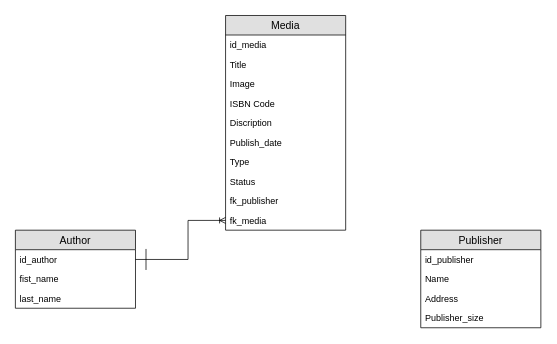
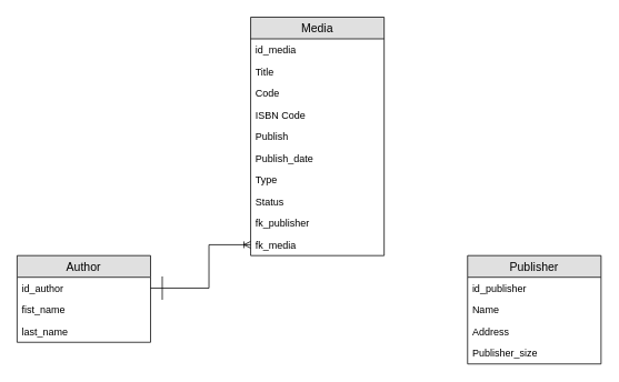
  <mxCell id="0" />
  <mxCell id="1" parent="0" />
  <mxCell id="2" value="Media" style="swimlane;fontStyle=0;childLayout=stackLayout;horizontal=1;startSize=26;fillColor=#e0e0e0;horizontalStack=0;resizeParent=1;resizeParentMax=0;resizeLast=0;collapsible=1;marginBottom=0;swimlaneFillColor=#ffffff;align=center;fontSize=14;" vertex="1" parent="1"><mxGeometry x="300" y="20" width="160" height="286" as="geometry" /></mxCell>
  <mxCell id="3" value="id_media" style="text;strokeColor=none;fillColor=none;spacingLeft=4;spacingRight=4;overflow=hidden;rotatable=0;points=[[0,0.5],[1,0.5]];portConstraint=eastwest;fontSize=12;" vertex="1" parent="2"><mxGeometry y="26" width="160" height="26" as="geometry" /></mxCell>
  <mxCell id="4" value="Title" style="text;strokeColor=none;fillColor=none;spacingLeft=4;spacingRight=4;overflow=hidden;rotatable=0;points=[[0,0.5],[1,0.5]];portConstraint=eastwest;fontSize=12;" vertex="1" parent="2"><mxGeometry y="52" width="160" height="26" as="geometry" /></mxCell>
- <mxCell id="5" value="Image" style="text;strokeColor=none;fillColor=none;spacingLeft=4;spacingRight=4;overflow=hidden;rotatable=0;points=[[0,0.5],[1,0.5]];portConstraint=eastwest;fontSize=12;" vertex="1" parent="2"><mxGeometry y="78" width="160" height="26" as="geometry" /></mxCell>
+ <mxCell id="5" value="Code" style="text;strokeColor=none;fillColor=none;spacingLeft=4;spacingRight=4;overflow=hidden;rotatable=0;points=[[0,0.5],[1,0.5]];portConstraint=eastwest;fontSize=12;" vertex="1" parent="2"><mxGeometry y="78" width="160" height="26" as="geometry" /></mxCell>
  <mxCell id="6" value="ISBN Code" style="text;strokeColor=none;fillColor=none;spacingLeft=4;spacingRight=4;overflow=hidden;rotatable=0;points=[[0,0.5],[1,0.5]];portConstraint=eastwest;fontSize=12;" vertex="1" parent="2"><mxGeometry y="104" width="160" height="26" as="geometry" /></mxCell>
- <mxCell id="7" value="Discription" style="text;strokeColor=none;fillColor=none;spacingLeft=4;spacingRight=4;overflow=hidden;rotatable=0;points=[[0,0.5],[1,0.5]];portConstraint=eastwest;fontSize=12;" vertex="1" parent="2"><mxGeometry y="130" width="160" height="26" as="geometry" /></mxCell>
+ <mxCell id="7" value="Publish" style="text;strokeColor=none;fillColor=none;spacingLeft=4;spacingRight=4;overflow=hidden;rotatable=0;points=[[0,0.5],[1,0.5]];portConstraint=eastwest;fontSize=12;" vertex="1" parent="2"><mxGeometry y="130" width="160" height="26" as="geometry" /></mxCell>
  <mxCell id="8" value="Publish_date&#10;" style="text;strokeColor=none;fillColor=none;spacingLeft=4;spacingRight=4;overflow=hidden;rotatable=0;points=[[0,0.5],[1,0.5]];portConstraint=eastwest;fontSize=12;" vertex="1" parent="2"><mxGeometry y="156" width="160" height="26" as="geometry" /></mxCell>
  <mxCell id="9" value="Type" style="text;strokeColor=none;fillColor=none;spacingLeft=4;spacingRight=4;overflow=hidden;rotatable=0;points=[[0,0.5],[1,0.5]];portConstraint=eastwest;fontSize=12;" vertex="1" parent="2"><mxGeometry y="182" width="160" height="26" as="geometry" /></mxCell>
  <mxCell id="10" value="Status" style="text;strokeColor=none;fillColor=none;spacingLeft=4;spacingRight=4;overflow=hidden;rotatable=0;points=[[0,0.5],[1,0.5]];portConstraint=eastwest;fontSize=12;" vertex="1" parent="2"><mxGeometry y="208" width="160" height="26" as="geometry" /></mxCell>
  <mxCell id="11" value="fk_publisher" style="text;strokeColor=none;fillColor=none;spacingLeft=4;spacingRight=4;overflow=hidden;rotatable=0;points=[[0,0.5],[1,0.5]];portConstraint=eastwest;fontSize=12;" vertex="1" parent="2"><mxGeometry y="234" width="160" height="26" as="geometry" /></mxCell>
  <mxCell id="12" value="fk_media" style="text;strokeColor=none;fillColor=none;spacingLeft=4;spacingRight=4;overflow=hidden;rotatable=0;points=[[0,0.5],[1,0.5]];portConstraint=eastwest;fontSize=12;" vertex="1" parent="2"><mxGeometry y="260" width="160" height="26" as="geometry" /></mxCell>
  <mxCell id="13" value="Author" style="swimlane;fontStyle=0;childLayout=stackLayout;horizontal=1;startSize=26;fillColor=#e0e0e0;horizontalStack=0;resizeParent=1;resizeParentMax=0;resizeLast=0;collapsible=1;marginBottom=0;swimlaneFillColor=#ffffff;align=center;fontSize=14;" vertex="1" parent="1"><mxGeometry x="20" y="306" width="160" height="104" as="geometry" /></mxCell>
  <mxCell id="14" value="id_author" style="text;strokeColor=none;fillColor=none;spacingLeft=4;spacingRight=4;overflow=hidden;rotatable=0;points=[[0,0.5],[1,0.5]];portConstraint=eastwest;fontSize=12;" vertex="1" parent="13"><mxGeometry y="26" width="160" height="26" as="geometry" /></mxCell>
  <mxCell id="15" value="fist_name" style="text;strokeColor=none;fillColor=none;spacingLeft=4;spacingRight=4;overflow=hidden;rotatable=0;points=[[0,0.5],[1,0.5]];portConstraint=eastwest;fontSize=12;" vertex="1" parent="13"><mxGeometry y="52" width="160" height="26" as="geometry" /></mxCell>
  <mxCell id="16" value="last_name" style="text;strokeColor=none;fillColor=none;spacingLeft=4;spacingRight=4;overflow=hidden;rotatable=0;points=[[0,0.5],[1,0.5]];portConstraint=eastwest;fontSize=12;" vertex="1" parent="13"><mxGeometry y="78" width="160" height="26" as="geometry" /></mxCell>
  <mxCell id="17" value="Publisher" style="swimlane;fontStyle=0;childLayout=stackLayout;horizontal=1;startSize=26;fillColor=#e0e0e0;horizontalStack=0;resizeParent=1;resizeParentMax=0;resizeLast=0;collapsible=1;marginBottom=0;swimlaneFillColor=#ffffff;align=center;fontSize=14;" vertex="1" parent="1"><mxGeometry x="560" y="306" width="160" height="130" as="geometry" /></mxCell>
  <mxCell id="18" value="id_publisher" style="text;strokeColor=none;fillColor=none;spacingLeft=4;spacingRight=4;overflow=hidden;rotatable=0;points=[[0,0.5],[1,0.5]];portConstraint=eastwest;fontSize=12;" vertex="1" parent="17"><mxGeometry y="26" width="160" height="26" as="geometry" /></mxCell>
  <mxCell id="19" value="Name" style="text;strokeColor=none;fillColor=none;spacingLeft=4;spacingRight=4;overflow=hidden;rotatable=0;points=[[0,0.5],[1,0.5]];portConstraint=eastwest;fontSize=12;" vertex="1" parent="17"><mxGeometry y="52" width="160" height="26" as="geometry" /></mxCell>
  <mxCell id="20" value="Address" style="text;strokeColor=none;fillColor=none;spacingLeft=4;spacingRight=4;overflow=hidden;rotatable=0;points=[[0,0.5],[1,0.5]];portConstraint=eastwest;fontSize=12;" vertex="1" parent="17"><mxGeometry y="78" width="160" height="26" as="geometry" /></mxCell>
  <mxCell id="21" value="Publisher_size" style="text;strokeColor=none;fillColor=none;spacingLeft=4;spacingRight=4;overflow=hidden;rotatable=0;points=[[0,0.5],[1,0.5]];portConstraint=eastwest;fontSize=12;" vertex="1" parent="17"><mxGeometry y="104" width="160" height="26" as="geometry" /></mxCell>
  <mxCell id="22" style="edgeStyle=orthogonalEdgeStyle;rounded=0;orthogonalLoop=1;jettySize=auto;html=1;exitX=1;exitY=0.5;exitDx=0;exitDy=0;entryX=0;entryY=0.5;entryDx=0;entryDy=0;startSize=26;fontSize=14;endArrow=ERoneToMany;endFill=0;startArrow=ERone;startFill=0;" edge="1" parent="1" source="14" target="12"><mxGeometry relative="1" as="geometry" /></mxCell>
